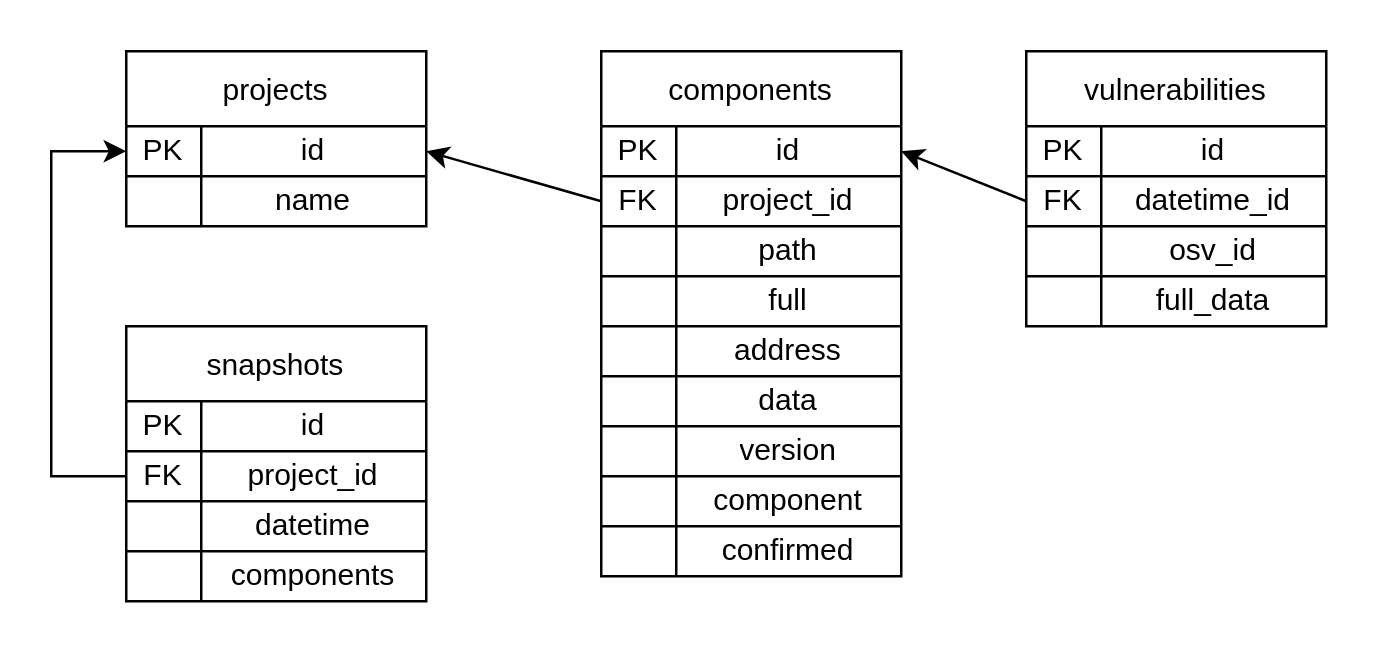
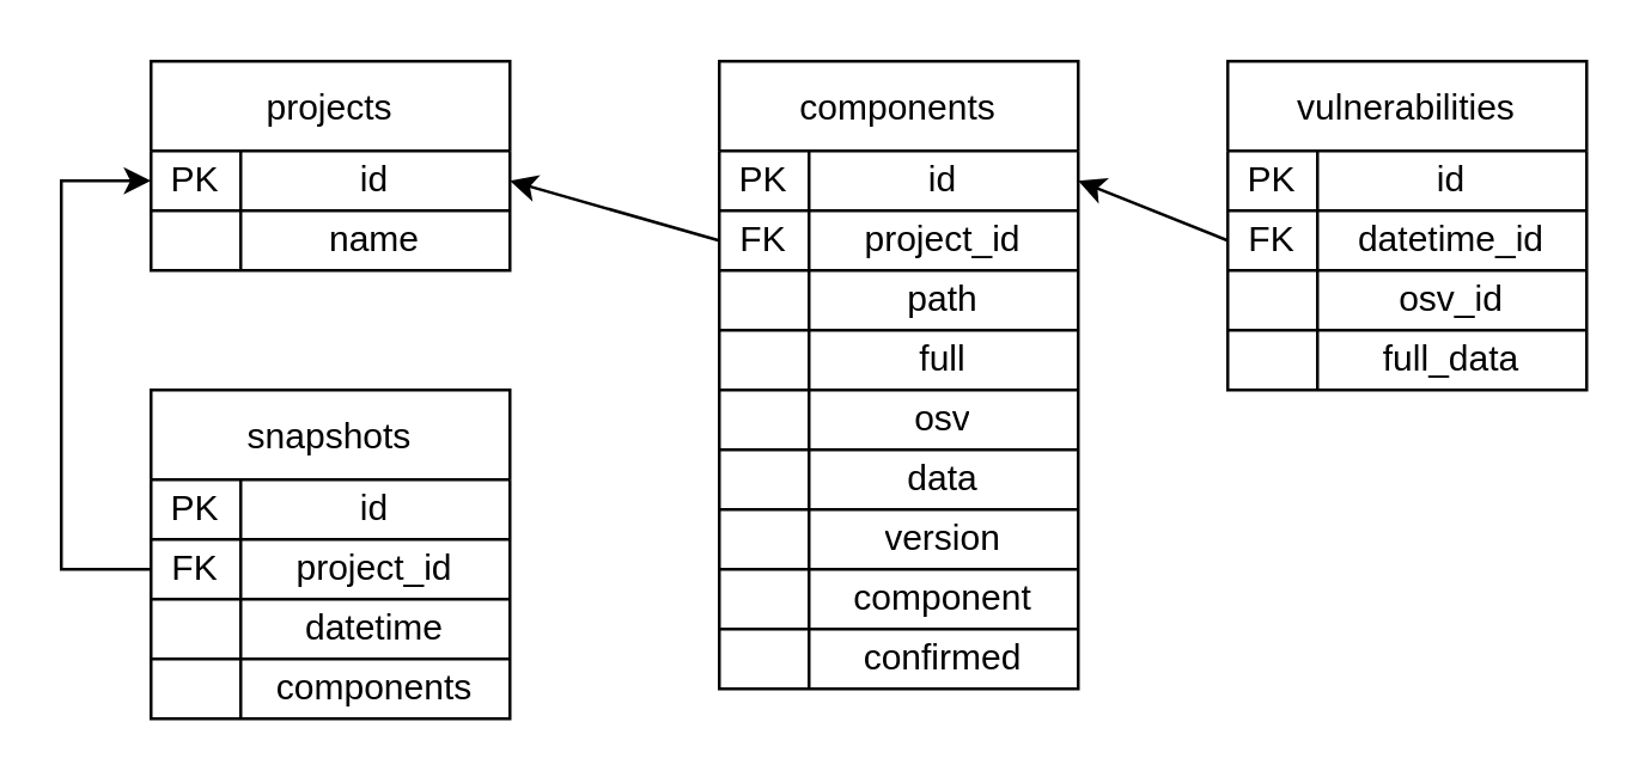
  <mxCell id="0" />
  <mxCell id="1" parent="0" />
  <mxCell id="2" value="projects" style="shape=table;startSize=30;container=1;collapsible=0;childLayout=tableLayout;" vertex="1" parent="1"><mxGeometry x="50" y="20" width="120" height="70" as="geometry" /></mxCell>
  <mxCell id="3" value="" style="shape=tableRow;horizontal=0;startSize=0;swimlaneHead=0;swimlaneBody=0;strokeColor=inherit;top=0;left=0;bottom=0;right=0;collapsible=0;dropTarget=0;fillColor=none;points=[[0,0.5],[1,0.5]];portConstraint=eastwest;" vertex="1" parent="2"><mxGeometry y="30" width="120" height="20" as="geometry" /></mxCell>
  <mxCell id="4" value="PK" style="shape=partialRectangle;html=1;whiteSpace=wrap;connectable=0;strokeColor=inherit;overflow=hidden;fillColor=none;top=0;left=0;bottom=0;right=0;pointerEvents=1;" vertex="1" parent="3"><mxGeometry width="30" height="20" as="geometry"><mxRectangle width="30" height="20" as="alternateBounds" /></mxGeometry></mxCell>
  <mxCell id="5" value="id" style="shape=partialRectangle;html=1;whiteSpace=wrap;connectable=0;strokeColor=inherit;overflow=hidden;fillColor=none;top=0;left=0;bottom=0;right=0;pointerEvents=1;" vertex="1" parent="3"><mxGeometry x="30" width="90" height="20" as="geometry"><mxRectangle width="90" height="20" as="alternateBounds" /></mxGeometry></mxCell>
  <mxCell id="6" value="" style="shape=tableRow;horizontal=0;startSize=0;swimlaneHead=0;swimlaneBody=0;strokeColor=inherit;top=0;left=0;bottom=0;right=0;collapsible=0;dropTarget=0;fillColor=none;points=[[0,0.5],[1,0.5]];portConstraint=eastwest;" vertex="1" parent="2"><mxGeometry y="50" width="120" height="20" as="geometry" /></mxCell>
  <mxCell id="7" value="" style="shape=partialRectangle;html=1;whiteSpace=wrap;connectable=0;strokeColor=inherit;overflow=hidden;fillColor=none;top=0;left=0;bottom=0;right=0;pointerEvents=1;" vertex="1" parent="6"><mxGeometry width="30" height="20" as="geometry"><mxRectangle width="30" height="20" as="alternateBounds" /></mxGeometry></mxCell>
  <mxCell id="8" value="name" style="shape=partialRectangle;html=1;whiteSpace=wrap;connectable=0;strokeColor=inherit;overflow=hidden;fillColor=none;top=0;left=0;bottom=0;right=0;pointerEvents=1;" vertex="1" parent="6"><mxGeometry x="30" width="90" height="20" as="geometry"><mxRectangle width="90" height="20" as="alternateBounds" /></mxGeometry></mxCell>
  <mxCell id="9" value="vulnerabilities" style="shape=table;startSize=30;container=1;collapsible=0;childLayout=tableLayout;" vertex="1" parent="1"><mxGeometry x="410" y="20" width="120" height="110" as="geometry" /></mxCell>
  <mxCell id="10" value="" style="shape=tableRow;horizontal=0;startSize=0;swimlaneHead=0;swimlaneBody=0;strokeColor=inherit;top=0;left=0;bottom=0;right=0;collapsible=0;dropTarget=0;fillColor=none;points=[[0,0.5],[1,0.5]];portConstraint=eastwest;" vertex="1" parent="9"><mxGeometry y="30" width="120" height="20" as="geometry" /></mxCell>
  <mxCell id="11" value="PK" style="shape=partialRectangle;html=1;whiteSpace=wrap;connectable=0;strokeColor=inherit;overflow=hidden;fillColor=none;top=0;left=0;bottom=0;right=0;pointerEvents=1;" vertex="1" parent="10"><mxGeometry width="30" height="20" as="geometry"><mxRectangle width="30" height="20" as="alternateBounds" /></mxGeometry></mxCell>
  <mxCell id="12" value="id" style="shape=partialRectangle;html=1;whiteSpace=wrap;connectable=0;strokeColor=inherit;overflow=hidden;fillColor=none;top=0;left=0;bottom=0;right=0;pointerEvents=1;" vertex="1" parent="10"><mxGeometry x="30" width="90" height="20" as="geometry"><mxRectangle width="90" height="20" as="alternateBounds" /></mxGeometry></mxCell>
  <mxCell id="13" value="" style="shape=tableRow;horizontal=0;startSize=0;swimlaneHead=0;swimlaneBody=0;strokeColor=inherit;top=0;left=0;bottom=0;right=0;collapsible=0;dropTarget=0;fillColor=none;points=[[0,0.5],[1,0.5]];portConstraint=eastwest;" vertex="1" parent="9"><mxGeometry y="50" width="120" height="20" as="geometry" /></mxCell>
  <mxCell id="14" value="FK" style="shape=partialRectangle;html=1;whiteSpace=wrap;connectable=0;strokeColor=inherit;overflow=hidden;fillColor=none;top=0;left=0;bottom=0;right=0;pointerEvents=1;" vertex="1" parent="13"><mxGeometry width="30" height="20" as="geometry"><mxRectangle width="30" height="20" as="alternateBounds" /></mxGeometry></mxCell>
  <mxCell id="15" value="datetime_id" style="shape=partialRectangle;html=1;whiteSpace=wrap;connectable=0;strokeColor=inherit;overflow=hidden;fillColor=none;top=0;left=0;bottom=0;right=0;pointerEvents=1;" vertex="1" parent="13"><mxGeometry x="30" width="90" height="20" as="geometry"><mxRectangle width="90" height="20" as="alternateBounds" /></mxGeometry></mxCell>
  <mxCell id="16" style="shape=tableRow;horizontal=0;startSize=0;swimlaneHead=0;swimlaneBody=0;strokeColor=inherit;top=0;left=0;bottom=0;right=0;collapsible=0;dropTarget=0;fillColor=none;points=[[0,0.5],[1,0.5]];portConstraint=eastwest;" vertex="1" parent="9"><mxGeometry y="70" width="120" height="20" as="geometry" /></mxCell>
  <mxCell id="17" style="shape=partialRectangle;html=1;whiteSpace=wrap;connectable=0;strokeColor=inherit;overflow=hidden;fillColor=none;top=0;left=0;bottom=0;right=0;pointerEvents=1;" vertex="1" parent="16"><mxGeometry width="30" height="20" as="geometry"><mxRectangle width="30" height="20" as="alternateBounds" /></mxGeometry></mxCell>
  <mxCell id="18" value="osv_id" style="shape=partialRectangle;html=1;whiteSpace=wrap;connectable=0;strokeColor=inherit;overflow=hidden;fillColor=none;top=0;left=0;bottom=0;right=0;pointerEvents=1;" vertex="1" parent="16"><mxGeometry x="30" width="90" height="20" as="geometry"><mxRectangle width="90" height="20" as="alternateBounds" /></mxGeometry></mxCell>
  <mxCell id="19" style="shape=tableRow;horizontal=0;startSize=0;swimlaneHead=0;swimlaneBody=0;strokeColor=inherit;top=0;left=0;bottom=0;right=0;collapsible=0;dropTarget=0;fillColor=none;points=[[0,0.5],[1,0.5]];portConstraint=eastwest;" vertex="1" parent="9"><mxGeometry y="90" width="120" height="20" as="geometry" /></mxCell>
  <mxCell id="20" style="shape=partialRectangle;html=1;whiteSpace=wrap;connectable=0;strokeColor=inherit;overflow=hidden;fillColor=none;top=0;left=0;bottom=0;right=0;pointerEvents=1;" vertex="1" parent="19"><mxGeometry width="30" height="20" as="geometry"><mxRectangle width="30" height="20" as="alternateBounds" /></mxGeometry></mxCell>
  <mxCell id="21" value="full_data" style="shape=partialRectangle;html=1;whiteSpace=wrap;connectable=0;strokeColor=inherit;overflow=hidden;fillColor=none;top=0;left=0;bottom=0;right=0;pointerEvents=1;" vertex="1" parent="19"><mxGeometry x="30" width="90" height="20" as="geometry"><mxRectangle width="90" height="20" as="alternateBounds" /></mxGeometry></mxCell>
  <mxCell id="22" value="components" style="shape=table;startSize=30;container=1;collapsible=0;childLayout=tableLayout;" vertex="1" parent="1"><mxGeometry x="240" y="20" width="120" height="210" as="geometry" /></mxCell>
  <mxCell id="23" value="" style="shape=tableRow;horizontal=0;startSize=0;swimlaneHead=0;swimlaneBody=0;strokeColor=inherit;top=0;left=0;bottom=0;right=0;collapsible=0;dropTarget=0;fillColor=none;points=[[0,0.5],[1,0.5]];portConstraint=eastwest;" vertex="1" parent="22"><mxGeometry y="30" width="120" height="20" as="geometry" /></mxCell>
  <mxCell id="24" value="PK" style="shape=partialRectangle;html=1;whiteSpace=wrap;connectable=0;strokeColor=inherit;overflow=hidden;fillColor=none;top=0;left=0;bottom=0;right=0;pointerEvents=1;" vertex="1" parent="23"><mxGeometry width="30" height="20" as="geometry"><mxRectangle width="30" height="20" as="alternateBounds" /></mxGeometry></mxCell>
  <mxCell id="25" value="id" style="shape=partialRectangle;html=1;whiteSpace=wrap;connectable=0;strokeColor=inherit;overflow=hidden;fillColor=none;top=0;left=0;bottom=0;right=0;pointerEvents=1;" vertex="1" parent="23"><mxGeometry x="30" width="90" height="20" as="geometry"><mxRectangle width="90" height="20" as="alternateBounds" /></mxGeometry></mxCell>
  <mxCell id="26" style="shape=tableRow;horizontal=0;startSize=0;swimlaneHead=0;swimlaneBody=0;strokeColor=inherit;top=0;left=0;bottom=0;right=0;collapsible=0;dropTarget=0;fillColor=none;points=[[0,0.5],[1,0.5]];portConstraint=eastwest;" vertex="1" parent="22"><mxGeometry y="50" width="120" height="20" as="geometry" /></mxCell>
  <mxCell id="27" value="FK" style="shape=partialRectangle;html=1;whiteSpace=wrap;connectable=0;strokeColor=inherit;overflow=hidden;fillColor=none;top=0;left=0;bottom=0;right=0;pointerEvents=1;" vertex="1" parent="26"><mxGeometry width="30" height="20" as="geometry"><mxRectangle width="30" height="20" as="alternateBounds" /></mxGeometry></mxCell>
  <mxCell id="28" value="project_id" style="shape=partialRectangle;html=1;whiteSpace=wrap;connectable=0;strokeColor=inherit;overflow=hidden;fillColor=none;top=0;left=0;bottom=0;right=0;pointerEvents=1;" vertex="1" parent="26"><mxGeometry x="30" width="90" height="20" as="geometry"><mxRectangle width="90" height="20" as="alternateBounds" /></mxGeometry></mxCell>
  <mxCell id="29" style="shape=tableRow;horizontal=0;startSize=0;swimlaneHead=0;swimlaneBody=0;strokeColor=inherit;top=0;left=0;bottom=0;right=0;collapsible=0;dropTarget=0;fillColor=none;points=[[0,0.5],[1,0.5]];portConstraint=eastwest;" vertex="1" parent="22"><mxGeometry y="70" width="120" height="20" as="geometry" /></mxCell>
  <mxCell id="30" style="shape=partialRectangle;html=1;whiteSpace=wrap;connectable=0;strokeColor=inherit;overflow=hidden;fillColor=none;top=0;left=0;bottom=0;right=0;pointerEvents=1;" vertex="1" parent="29"><mxGeometry width="30" height="20" as="geometry"><mxRectangle width="30" height="20" as="alternateBounds" /></mxGeometry></mxCell>
  <mxCell id="31" value="path" style="shape=partialRectangle;html=1;whiteSpace=wrap;connectable=0;strokeColor=inherit;overflow=hidden;fillColor=none;top=0;left=0;bottom=0;right=0;pointerEvents=1;" vertex="1" parent="29"><mxGeometry x="30" width="90" height="20" as="geometry"><mxRectangle width="90" height="20" as="alternateBounds" /></mxGeometry></mxCell>
  <mxCell id="32" value="" style="shape=tableRow;horizontal=0;startSize=0;swimlaneHead=0;swimlaneBody=0;strokeColor=inherit;top=0;left=0;bottom=0;right=0;collapsible=0;dropTarget=0;fillColor=none;points=[[0,0.5],[1,0.5]];portConstraint=eastwest;" vertex="1" parent="22"><mxGeometry y="90" width="120" height="20" as="geometry" /></mxCell>
  <mxCell id="33" value="" style="shape=partialRectangle;html=1;whiteSpace=wrap;connectable=0;strokeColor=inherit;overflow=hidden;fillColor=none;top=0;left=0;bottom=0;right=0;pointerEvents=1;" vertex="1" parent="32"><mxGeometry width="30" height="20" as="geometry"><mxRectangle width="30" height="20" as="alternateBounds" /></mxGeometry></mxCell>
  <mxCell id="34" value="full" style="shape=partialRectangle;html=1;whiteSpace=wrap;connectable=0;strokeColor=inherit;overflow=hidden;fillColor=none;top=0;left=0;bottom=0;right=0;pointerEvents=1;" vertex="1" parent="32"><mxGeometry x="30" width="90" height="20" as="geometry"><mxRectangle width="90" height="20" as="alternateBounds" /></mxGeometry></mxCell>
  <mxCell id="35" style="shape=tableRow;horizontal=0;startSize=0;swimlaneHead=0;swimlaneBody=0;strokeColor=inherit;top=0;left=0;bottom=0;right=0;collapsible=0;dropTarget=0;fillColor=none;points=[[0,0.5],[1,0.5]];portConstraint=eastwest;" vertex="1" parent="22"><mxGeometry y="110" width="120" height="20" as="geometry" /></mxCell>
  <mxCell id="36" style="shape=partialRectangle;html=1;whiteSpace=wrap;connectable=0;strokeColor=inherit;overflow=hidden;fillColor=none;top=0;left=0;bottom=0;right=0;pointerEvents=1;" vertex="1" parent="35"><mxGeometry width="30" height="20" as="geometry"><mxRectangle width="30" height="20" as="alternateBounds" /></mxGeometry></mxCell>
- <mxCell id="37" value="address" style="shape=partialRectangle;html=1;whiteSpace=wrap;connectable=0;strokeColor=inherit;overflow=hidden;fillColor=none;top=0;left=0;bottom=0;right=0;pointerEvents=1;" vertex="1" parent="35"><mxGeometry x="30" width="90" height="20" as="geometry"><mxRectangle width="90" height="20" as="alternateBounds" /></mxGeometry></mxCell>
+ <mxCell id="37" value="osv" style="shape=partialRectangle;html=1;whiteSpace=wrap;connectable=0;strokeColor=inherit;overflow=hidden;fillColor=none;top=0;left=0;bottom=0;right=0;pointerEvents=1;" vertex="1" parent="35"><mxGeometry x="30" width="90" height="20" as="geometry"><mxRectangle width="90" height="20" as="alternateBounds" /></mxGeometry></mxCell>
  <mxCell id="38" style="shape=tableRow;horizontal=0;startSize=0;swimlaneHead=0;swimlaneBody=0;strokeColor=inherit;top=0;left=0;bottom=0;right=0;collapsible=0;dropTarget=0;fillColor=none;points=[[0,0.5],[1,0.5]];portConstraint=eastwest;" vertex="1" parent="22"><mxGeometry y="130" width="120" height="20" as="geometry" /></mxCell>
  <mxCell id="39" style="shape=partialRectangle;html=1;whiteSpace=wrap;connectable=0;strokeColor=inherit;overflow=hidden;fillColor=none;top=0;left=0;bottom=0;right=0;pointerEvents=1;" vertex="1" parent="38"><mxGeometry width="30" height="20" as="geometry"><mxRectangle width="30" height="20" as="alternateBounds" /></mxGeometry></mxCell>
  <mxCell id="40" value="data" style="shape=partialRectangle;html=1;whiteSpace=wrap;connectable=0;strokeColor=inherit;overflow=hidden;fillColor=none;top=0;left=0;bottom=0;right=0;pointerEvents=1;" vertex="1" parent="38"><mxGeometry x="30" width="90" height="20" as="geometry"><mxRectangle width="90" height="20" as="alternateBounds" /></mxGeometry></mxCell>
  <mxCell id="41" style="shape=tableRow;horizontal=0;startSize=0;swimlaneHead=0;swimlaneBody=0;strokeColor=inherit;top=0;left=0;bottom=0;right=0;collapsible=0;dropTarget=0;fillColor=none;points=[[0,0.5],[1,0.5]];portConstraint=eastwest;" vertex="1" parent="22"><mxGeometry y="150" width="120" height="20" as="geometry" /></mxCell>
  <mxCell id="42" style="shape=partialRectangle;html=1;whiteSpace=wrap;connectable=0;strokeColor=inherit;overflow=hidden;fillColor=none;top=0;left=0;bottom=0;right=0;pointerEvents=1;" vertex="1" parent="41"><mxGeometry width="30" height="20" as="geometry"><mxRectangle width="30" height="20" as="alternateBounds" /></mxGeometry></mxCell>
  <mxCell id="43" value="version" style="shape=partialRectangle;html=1;whiteSpace=wrap;connectable=0;strokeColor=inherit;overflow=hidden;fillColor=none;top=0;left=0;bottom=0;right=0;pointerEvents=1;" vertex="1" parent="41"><mxGeometry x="30" width="90" height="20" as="geometry"><mxRectangle width="90" height="20" as="alternateBounds" /></mxGeometry></mxCell>
  <mxCell id="44" style="shape=tableRow;horizontal=0;startSize=0;swimlaneHead=0;swimlaneBody=0;strokeColor=inherit;top=0;left=0;bottom=0;right=0;collapsible=0;dropTarget=0;fillColor=none;points=[[0,0.5],[1,0.5]];portConstraint=eastwest;" vertex="1" parent="22"><mxGeometry y="170" width="120" height="20" as="geometry" /></mxCell>
  <mxCell id="45" style="shape=partialRectangle;html=1;whiteSpace=wrap;connectable=0;strokeColor=inherit;overflow=hidden;fillColor=none;top=0;left=0;bottom=0;right=0;pointerEvents=1;" vertex="1" parent="44"><mxGeometry width="30" height="20" as="geometry"><mxRectangle width="30" height="20" as="alternateBounds" /></mxGeometry></mxCell>
  <mxCell id="46" value="component" style="shape=partialRectangle;html=1;whiteSpace=wrap;connectable=0;strokeColor=inherit;overflow=hidden;fillColor=none;top=0;left=0;bottom=0;right=0;pointerEvents=1;" vertex="1" parent="44"><mxGeometry x="30" width="90" height="20" as="geometry"><mxRectangle width="90" height="20" as="alternateBounds" /></mxGeometry></mxCell>
  <mxCell id="47" style="shape=tableRow;horizontal=0;startSize=0;swimlaneHead=0;swimlaneBody=0;strokeColor=inherit;top=0;left=0;bottom=0;right=0;collapsible=0;dropTarget=0;fillColor=none;points=[[0,0.5],[1,0.5]];portConstraint=eastwest;" vertex="1" parent="22"><mxGeometry y="190" width="120" height="20" as="geometry" /></mxCell>
  <mxCell id="48" style="shape=partialRectangle;html=1;whiteSpace=wrap;connectable=0;strokeColor=inherit;overflow=hidden;fillColor=none;top=0;left=0;bottom=0;right=0;pointerEvents=1;" vertex="1" parent="47"><mxGeometry width="30" height="20" as="geometry"><mxRectangle width="30" height="20" as="alternateBounds" /></mxGeometry></mxCell>
  <mxCell id="49" value="confirmed" style="shape=partialRectangle;html=1;whiteSpace=wrap;connectable=0;strokeColor=inherit;overflow=hidden;fillColor=none;top=0;left=0;bottom=0;right=0;pointerEvents=1;" vertex="1" parent="47"><mxGeometry x="30" width="90" height="20" as="geometry"><mxRectangle width="90" height="20" as="alternateBounds" /></mxGeometry></mxCell>
  <mxCell id="50" value="" style="endArrow=classic;html=1;rounded=0;exitX=0;exitY=0.5;exitDx=0;exitDy=0;entryX=1;entryY=0.5;entryDx=0;entryDy=0;" edge="1" parent="1" source="26" target="3"><mxGeometry width="50" height="50" relative="1" as="geometry"><mxPoint x="120" y="260" as="sourcePoint" /><mxPoint x="170" y="210" as="targetPoint" /></mxGeometry></mxCell>
  <mxCell id="51" value="" style="endArrow=classic;html=1;rounded=0;exitX=0;exitY=0.5;exitDx=0;exitDy=0;entryX=1;entryY=0.5;entryDx=0;entryDy=0;" edge="1" parent="1" source="13" target="23"><mxGeometry width="50" height="50" relative="1" as="geometry"><mxPoint x="250" y="90" as="sourcePoint" /><mxPoint x="180" y="70" as="targetPoint" /></mxGeometry></mxCell>
  <mxCell id="52" value="snapshots" style="shape=table;startSize=30;container=1;collapsible=0;childLayout=tableLayout;" vertex="1" parent="1"><mxGeometry x="50" y="130" width="120" height="110" as="geometry" /></mxCell>
  <mxCell id="53" value="" style="shape=tableRow;horizontal=0;startSize=0;swimlaneHead=0;swimlaneBody=0;strokeColor=inherit;top=0;left=0;bottom=0;right=0;collapsible=0;dropTarget=0;fillColor=none;points=[[0,0.5],[1,0.5]];portConstraint=eastwest;" vertex="1" parent="52"><mxGeometry y="30" width="120" height="20" as="geometry" /></mxCell>
  <mxCell id="54" value="PK" style="shape=partialRectangle;html=1;whiteSpace=wrap;connectable=0;strokeColor=inherit;overflow=hidden;fillColor=none;top=0;left=0;bottom=0;right=0;pointerEvents=1;" vertex="1" parent="53"><mxGeometry width="30" height="20" as="geometry"><mxRectangle width="30" height="20" as="alternateBounds" /></mxGeometry></mxCell>
  <mxCell id="55" value="id" style="shape=partialRectangle;html=1;whiteSpace=wrap;connectable=0;strokeColor=inherit;overflow=hidden;fillColor=none;top=0;left=0;bottom=0;right=0;pointerEvents=1;" vertex="1" parent="53"><mxGeometry x="30" width="90" height="20" as="geometry"><mxRectangle width="90" height="20" as="alternateBounds" /></mxGeometry></mxCell>
  <mxCell id="56" value="" style="shape=tableRow;horizontal=0;startSize=0;swimlaneHead=0;swimlaneBody=0;strokeColor=inherit;top=0;left=0;bottom=0;right=0;collapsible=0;dropTarget=0;fillColor=none;points=[[0,0.5],[1,0.5]];portConstraint=eastwest;" vertex="1" parent="52"><mxGeometry y="50" width="120" height="20" as="geometry" /></mxCell>
  <mxCell id="57" value="FK" style="shape=partialRectangle;html=1;whiteSpace=wrap;connectable=0;strokeColor=inherit;overflow=hidden;fillColor=none;top=0;left=0;bottom=0;right=0;pointerEvents=1;" vertex="1" parent="56"><mxGeometry width="30" height="20" as="geometry"><mxRectangle width="30" height="20" as="alternateBounds" /></mxGeometry></mxCell>
  <mxCell id="58" value="project_id" style="shape=partialRectangle;html=1;whiteSpace=wrap;connectable=0;strokeColor=inherit;overflow=hidden;fillColor=none;top=0;left=0;bottom=0;right=0;pointerEvents=1;" vertex="1" parent="56"><mxGeometry x="30" width="90" height="20" as="geometry"><mxRectangle width="90" height="20" as="alternateBounds" /></mxGeometry></mxCell>
  <mxCell id="59" style="shape=tableRow;horizontal=0;startSize=0;swimlaneHead=0;swimlaneBody=0;strokeColor=inherit;top=0;left=0;bottom=0;right=0;collapsible=0;dropTarget=0;fillColor=none;points=[[0,0.5],[1,0.5]];portConstraint=eastwest;" vertex="1" parent="52"><mxGeometry y="70" width="120" height="20" as="geometry" /></mxCell>
  <mxCell id="60" style="shape=partialRectangle;html=1;whiteSpace=wrap;connectable=0;strokeColor=inherit;overflow=hidden;fillColor=none;top=0;left=0;bottom=0;right=0;pointerEvents=1;" vertex="1" parent="59"><mxGeometry width="30" height="20" as="geometry"><mxRectangle width="30" height="20" as="alternateBounds" /></mxGeometry></mxCell>
  <mxCell id="61" value="datetime" style="shape=partialRectangle;html=1;whiteSpace=wrap;connectable=0;strokeColor=inherit;overflow=hidden;fillColor=none;top=0;left=0;bottom=0;right=0;pointerEvents=1;" vertex="1" parent="59"><mxGeometry x="30" width="90" height="20" as="geometry"><mxRectangle width="90" height="20" as="alternateBounds" /></mxGeometry></mxCell>
  <mxCell id="62" style="shape=tableRow;horizontal=0;startSize=0;swimlaneHead=0;swimlaneBody=0;strokeColor=inherit;top=0;left=0;bottom=0;right=0;collapsible=0;dropTarget=0;fillColor=none;points=[[0,0.5],[1,0.5]];portConstraint=eastwest;" vertex="1" parent="52"><mxGeometry y="90" width="120" height="20" as="geometry" /></mxCell>
  <mxCell id="63" value="" style="shape=partialRectangle;html=1;whiteSpace=wrap;connectable=0;strokeColor=inherit;overflow=hidden;fillColor=none;top=0;left=0;bottom=0;right=0;pointerEvents=1;" vertex="1" parent="62"><mxGeometry width="30" height="20" as="geometry"><mxRectangle width="30" height="20" as="alternateBounds" /></mxGeometry></mxCell>
  <mxCell id="64" value="components" style="shape=partialRectangle;html=1;whiteSpace=wrap;connectable=0;strokeColor=inherit;overflow=hidden;fillColor=none;top=0;left=0;bottom=0;right=0;pointerEvents=1;" vertex="1" parent="62"><mxGeometry x="30" width="90" height="20" as="geometry"><mxRectangle width="90" height="20" as="alternateBounds" /></mxGeometry></mxCell>
  <mxCell id="65" value="" style="endArrow=classic;html=1;rounded=0;exitX=0;exitY=0.5;exitDx=0;exitDy=0;entryX=0;entryY=0.5;entryDx=0;entryDy=0;" edge="1" parent="1" source="56" target="3"><mxGeometry width="50" height="50" relative="1" as="geometry"><mxPoint x="70" y="350" as="sourcePoint" /><mxPoint x="120" y="300" as="targetPoint" /><Array as="points"><mxPoint x="20" y="190" /><mxPoint x="20" y="60" /></Array></mxGeometry></mxCell>
